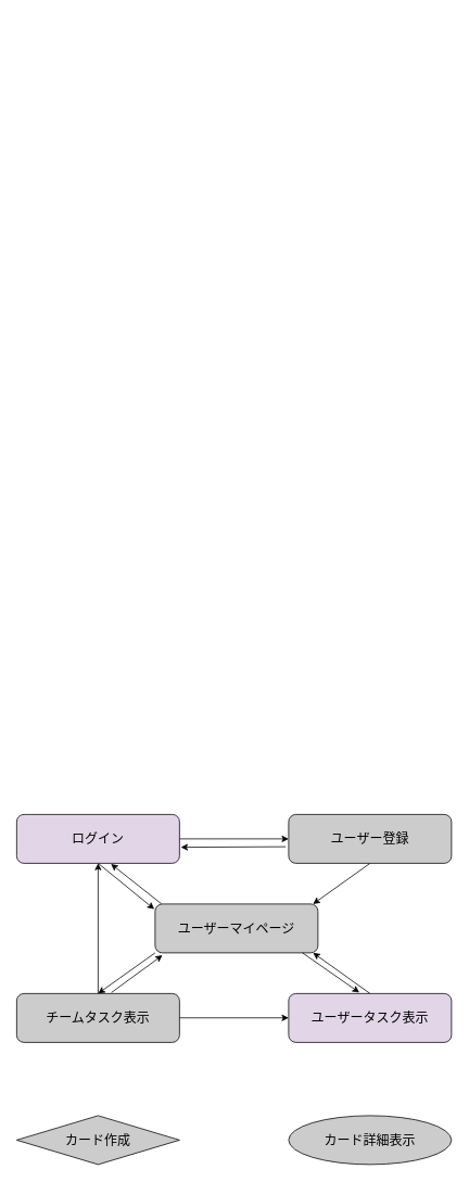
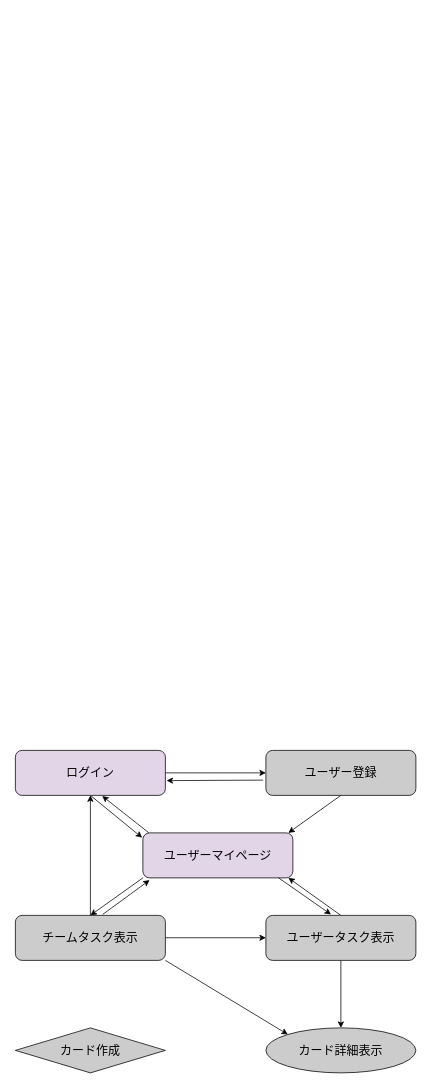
  <mxCell id="0" />
  <mxCell id="1" parent="0" />
  <mxCell id="2" style="edgeStyle=none;html=1;entryX=0;entryY=0.371;entryDx=0;entryDy=0;fontSize=15;fontColor=#000000;startArrow=ERone;startFill=0;endArrow=ERmany;endFill=0;startSize=15;endSize=15;strokeColor=#000000;strokeWidth=2;entryPerimeter=0;" parent="1" edge="1"><mxGeometry relative="1" as="geometry"><Array as="points"><mxPoint x="100" y="50" /><mxPoint x="100" y="427" /></Array><mxPoint x="167.5" y="20" as="sourcePoint" /></mxGeometry></mxCell>
  <mxCell id="3" style="edgeStyle=none;html=1;exitX=1;exitY=0.5;exitDx=0;exitDy=0;entryX=0;entryY=0.5;entryDx=0;entryDy=0;fontSize=16;fontColor=#000000;strokeColor=#000000;" edge="1" parent="1" source="5" target="7"><mxGeometry relative="1" as="geometry" /></mxCell>
  <mxCell id="4" style="edgeStyle=none;html=1;fontSize=16;fontColor=#000000;strokeColor=#000000;entryX=-0.005;entryY=0.106;entryDx=0;entryDy=0;entryPerimeter=0;exitX=0.5;exitY=1;exitDx=0;exitDy=0;" edge="1" parent="1" source="5" target="16"><mxGeometry relative="1" as="geometry"><mxPoint x="120" y="1130" as="targetPoint" /></mxGeometry></mxCell>
  <mxCell id="5" value="ログイン" style="rounded=1;whiteSpace=wrap;html=1;fillColor=#e1d5e7;strokeColor=#000000;fontColor=#000000;fontSize=16;" vertex="1" parent="1"><mxGeometry x="20" y="1000" width="200" height="60" as="geometry" /></mxCell>
  <mxCell id="6" style="edgeStyle=none;html=1;exitX=0.5;exitY=1;exitDx=0;exitDy=0;entryX=1;entryY=0;entryDx=0;entryDy=0;fontSize=16;fontColor=#000000;strokeColor=#000000;" edge="1" parent="1" source="7"><mxGeometry relative="1" as="geometry"><mxPoint x="384" y="1110" as="targetPoint" /></mxGeometry></mxCell>
  <mxCell id="7" value="ユーザー登録&lt;span style=&quot;color: rgba(0 , 0 , 0 , 0) ; font-family: monospace ; font-size: 0px&quot;&gt;%3CmxGraphModel%3E%3Croot%3E%3CmxCell%20id%3D%220%22%2F%3E%3CmxCell%20id%3D%221%22%20parent%3D%220%22%2F%3E%3CmxCell%20id%3D%222%22%20value%3D%22%E3%83%AD%E3%82%B0%E3%82%A4%E3%83%B3%E7%94%BB%E9%9D%A2%22%20style%3D%22rounded%3D1%3BwhiteSpace%3Dwrap%3Bhtml%3D1%3BfillColor%3D%23CCCCCC%3BstrokeColor%3D%23000000%3BfontColor%3D%23000000%3BfontSize%3D16%3B%22%20vertex%3D%221%22%20parent%3D%221%22%3E%3CmxGeometry%20x%3D%22310%22%20y%3D%22360%22%20width%3D%22220%22%20height%3D%2260%22%20as%3D%22geometry%22%2F%3E%3C%2FmxCell%3E%3C%2Froot%3E%3C%2FmxGraphModel%3E&lt;/span&gt;" style="rounded=1;whiteSpace=wrap;html=1;fillColor=#CCCCCC;strokeColor=#000000;fontColor=#000000;fontSize=16;" vertex="1" parent="1"><mxGeometry x="354" y="1000" width="200" height="60" as="geometry" /></mxCell>
  <mxCell id="8" style="edgeStyle=none;html=1;fontSize=16;fontColor=#000000;strokeColor=#000000;exitX=0;exitY=1;exitDx=0;exitDy=0;entryX=0.5;entryY=0;entryDx=0;entryDy=0;" edge="1" parent="1" source="16" target="13"><mxGeometry relative="1" as="geometry"><mxPoint x="120" y="1190" as="sourcePoint" /></mxGeometry></mxCell>
  <mxCell id="9" style="edgeStyle=none;html=1;exitX=1;exitY=0.5;exitDx=0;exitDy=0;entryX=0;entryY=0.5;entryDx=0;entryDy=0;fontSize=16;fontColor=#000000;strokeColor=#000000;" edge="1" parent="1" target="16"><mxGeometry relative="1" as="geometry"><mxPoint x="220" y="1160" as="sourcePoint" /></mxGeometry></mxCell>
  <mxCell id="10" style="edgeStyle=none;html=1;entryX=1;entryY=1;entryDx=0;entryDy=0;fontSize=16;fontColor=#000000;strokeColor=#000000;exitX=0.5;exitY=0;exitDx=0;exitDy=0;" edge="1" parent="1" source="15"><mxGeometry relative="1" as="geometry"><mxPoint x="494" y="1210" as="sourcePoint" /><mxPoint x="384" y="1170" as="targetPoint" /></mxGeometry></mxCell>
  <mxCell id="11" style="edgeStyle=none;html=1;fontSize=16;fontColor=#000000;strokeColor=#000000;" edge="1" parent="1" source="13" target="5"><mxGeometry relative="1" as="geometry" /></mxCell>
+ <mxCell id="12" style="edgeStyle=none;html=1;exitX=1;exitY=1;exitDx=0;exitDy=0;entryX=0;entryY=0;entryDx=0;entryDy=0;fontSize=16;fontColor=#000000;strokeColor=#000000;" edge="1" parent="1" source="13" target="18"><mxGeometry relative="1" as="geometry" /></mxCell>
  <mxCell id="13" value="チームタスク表示" style="rounded=1;whiteSpace=wrap;html=1;fillColor=#CCCCCC;strokeColor=#000000;fontColor=#000000;fontSize=16;" vertex="1" parent="1"><mxGeometry x="20" y="1220" width="200" height="60" as="geometry" /></mxCell>
- <mxCell id="15" value="ユーザータスク表示" style="rounded=1;whiteSpace=wrap;html=1;fillColor=#e1d5e7;strokeColor=#000000;fontColor=#000000;fontSize=16;" vertex="1" parent="1"><mxGeometry x="354" y="1220" width="200" height="60" as="geometry" /></mxCell>
- <mxCell id="16" value="ユーザーマイページ" style="rounded=1;whiteSpace=wrap;html=1;fillColor=#CCCCCC;strokeColor=#000000;fontColor=#000000;fontSize=16;" vertex="1" parent="1"><mxGeometry x="190" y="1110" width="200" height="60" as="geometry" /></mxCell>
+ <mxCell id="14" style="edgeStyle=none;html=1;fontSize=16;fontColor=#000000;strokeColor=#000000;" edge="1" parent="1" source="15" target="18"><mxGeometry relative="1" as="geometry" /></mxCell>
+ <mxCell id="15" value="ユーザータスク表示" style="rounded=1;whiteSpace=wrap;html=1;fillColor=#CCCCCC;strokeColor=#000000;fontColor=#000000;fontSize=16;" vertex="1" parent="1"><mxGeometry x="354" y="1220" width="200" height="60" as="geometry" /></mxCell>
+ <mxCell id="16" value="ユーザーマイページ" style="rounded=1;whiteSpace=wrap;html=1;fillColor=#e1d5e7;strokeColor=#000000;fontColor=#000000;fontSize=16;" vertex="1" parent="1"><mxGeometry x="190" y="1110" width="200" height="60" as="geometry" /></mxCell>
  <mxCell id="17" value="カード作成" style="rhombus;whiteSpace=wrap;html=1;fillColor=#CCCCCC;strokeColor=#000000;fontColor=#000000;fontSize=16;" vertex="1" parent="1"><mxGeometry x="20" y="1370" width="200" height="60" as="geometry" /></mxCell>
  <mxCell id="18" value="カード詳細表示" style="ellipse;whiteSpace=wrap;html=1;fillColor=#CCCCCC;strokeColor=#000000;fontColor=#000000;fontSize=16;" vertex="1" parent="1"><mxGeometry x="354" y="1370" width="200" height="60" as="geometry" /></mxCell>
  <mxCell id="19" style="edgeStyle=none;html=1;fontSize=16;fontColor=#000000;strokeColor=#000000;entryX=0.579;entryY=1.014;entryDx=0;entryDy=0;exitX=0.039;exitY=-0.003;exitDx=0;exitDy=0;exitPerimeter=0;entryPerimeter=0;" edge="1" parent="1" source="16" target="5"><mxGeometry relative="1" as="geometry"><mxPoint x="190" y="1060" as="sourcePoint" /><mxPoint x="233.75" y="1110" as="targetPoint" /></mxGeometry></mxCell>
  <mxCell id="20" style="edgeStyle=none;html=1;fontSize=16;fontColor=#000000;strokeColor=#000000;exitX=-0.018;exitY=0.661;exitDx=0;exitDy=0;exitPerimeter=0;entryX=1.008;entryY=0.672;entryDx=0;entryDy=0;entryPerimeter=0;" edge="1" parent="1" source="7" target="5"><mxGeometry relative="1" as="geometry"><mxPoint x="230" y="1040" as="sourcePoint" /><mxPoint x="240" y="1080" as="targetPoint" /></mxGeometry></mxCell>
  <mxCell id="21" style="edgeStyle=none;html=1;fontSize=16;fontColor=#000000;strokeColor=#000000;exitX=0.582;exitY=-0.021;exitDx=0;exitDy=0;entryX=0.045;entryY=1.05;entryDx=0;entryDy=0;entryPerimeter=0;exitPerimeter=0;" edge="1" parent="1" source="13" target="16"><mxGeometry relative="1" as="geometry"><mxPoint x="200" y="1180" as="sourcePoint" /><mxPoint x="156.25" y="1230" as="targetPoint" /></mxGeometry></mxCell>
  <mxCell id="22" style="edgeStyle=none;html=1;exitX=1;exitY=1;exitDx=0;exitDy=0;entryX=0.434;entryY=-0.021;entryDx=0;entryDy=0;fontSize=16;fontColor=#000000;strokeColor=#000000;entryPerimeter=0;" edge="1" parent="1" target="15"><mxGeometry relative="1" as="geometry"><mxPoint x="371" y="1170" as="sourcePoint" /><mxPoint x="448" y="1220" as="targetPoint" /></mxGeometry></mxCell>
  <mxCell id="23" style="edgeStyle=none;html=1;exitX=1;exitY=0.5;exitDx=0;exitDy=0;entryX=0;entryY=0.5;entryDx=0;entryDy=0;fontSize=16;fontColor=#000000;strokeColor=#000000;" edge="1" parent="1"><mxGeometry relative="1" as="geometry"><mxPoint x="220" y="1249.85" as="sourcePoint" /><mxPoint x="354" y="1249.85" as="targetPoint" /></mxGeometry></mxCell>
